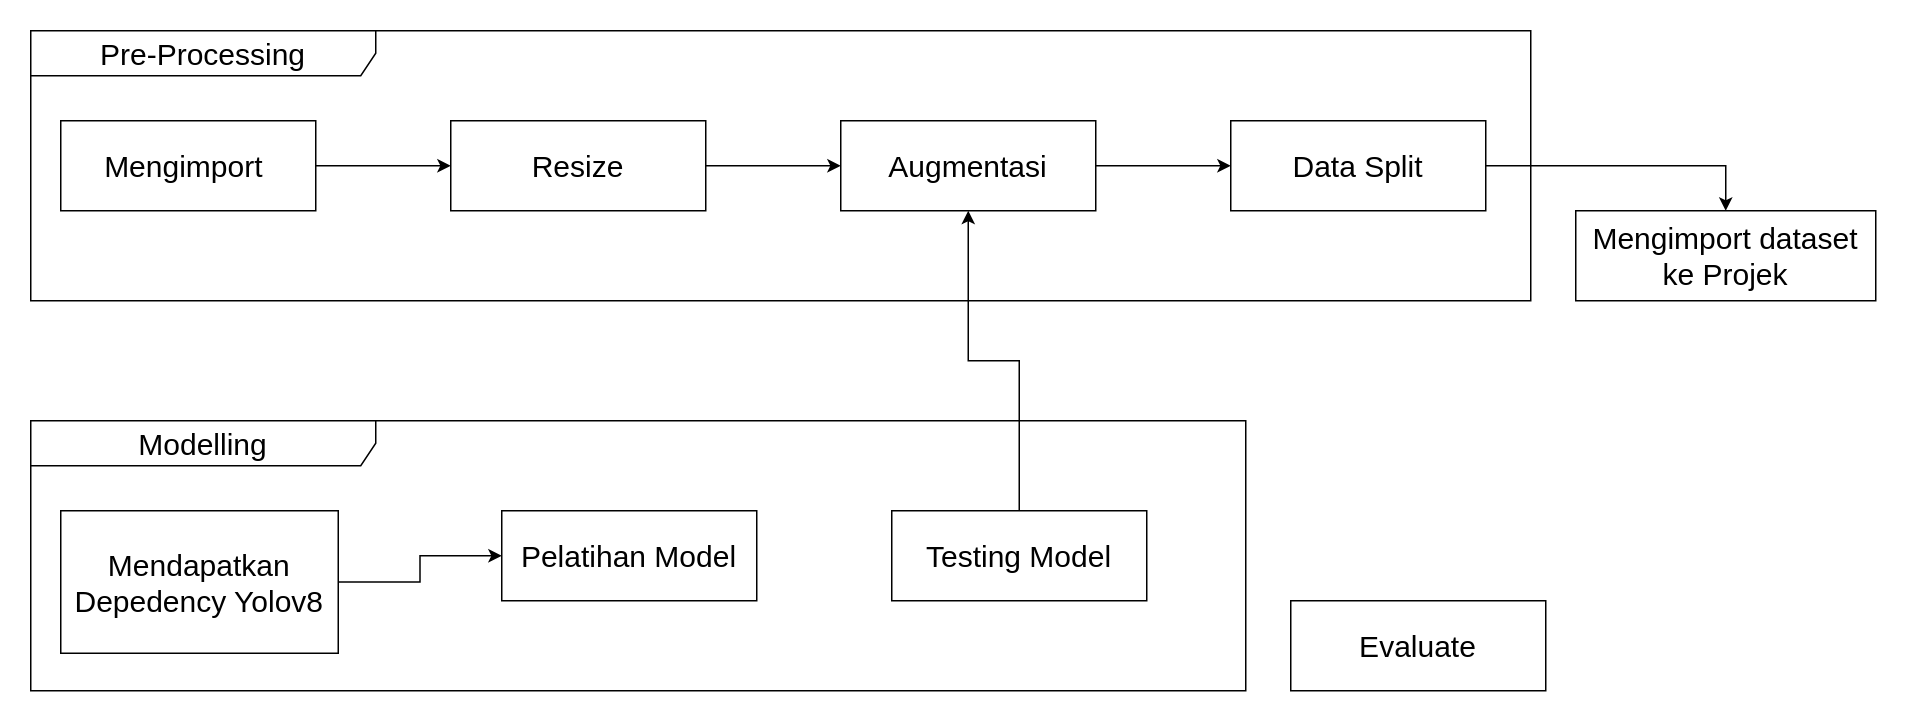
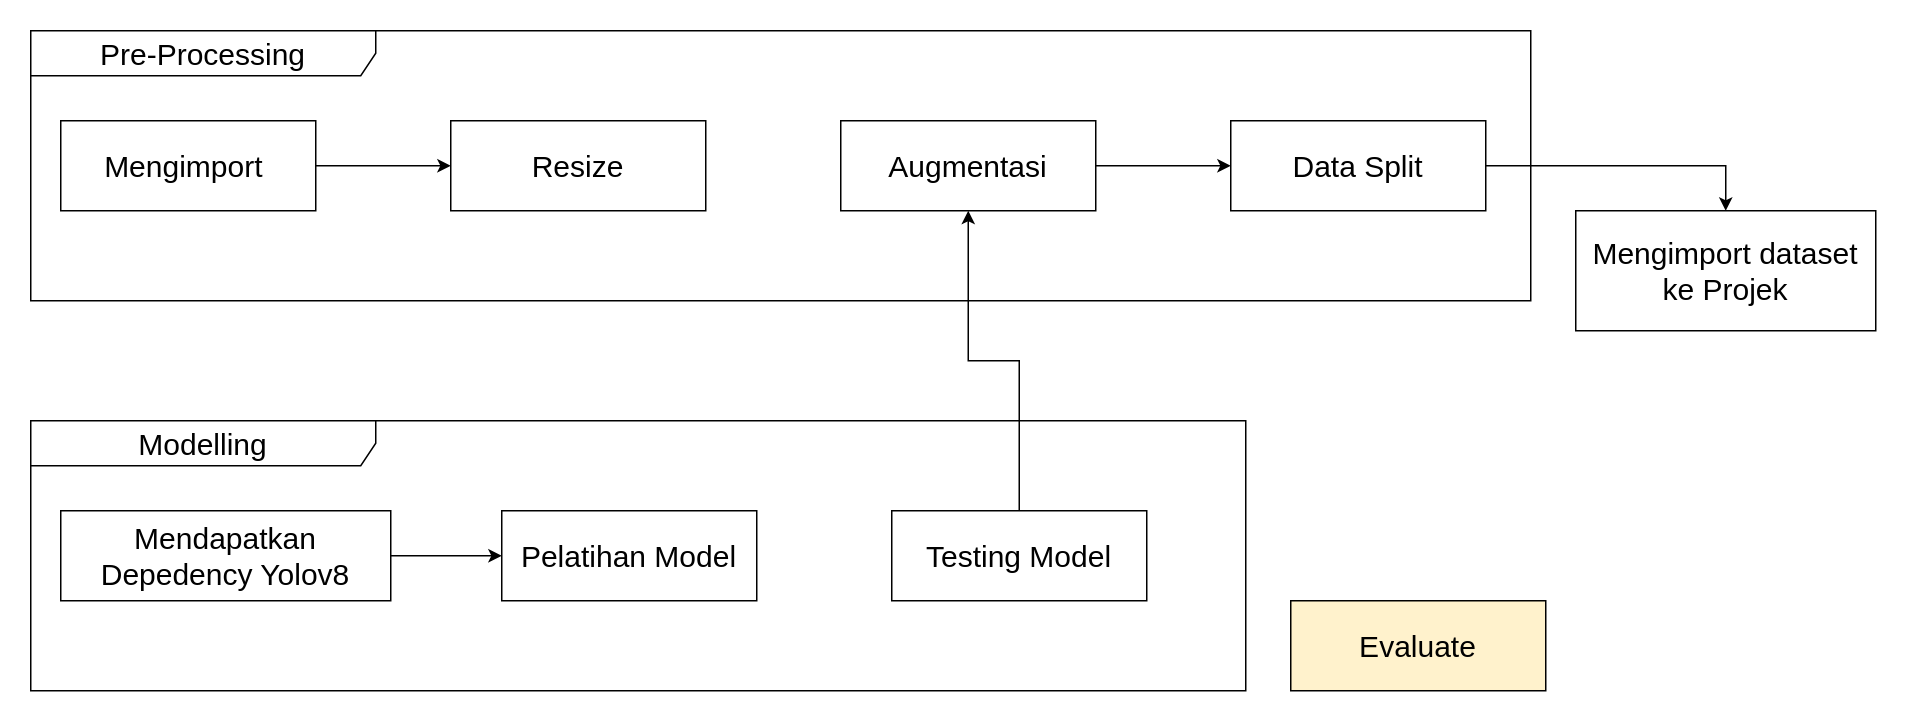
  <mxCell id="0" />
  <mxCell id="1" parent="0" />
  <mxCell id="2" value="&lt;font style=&quot;font-size: 20px;&quot;&gt;Pre-Processing&lt;/font&gt;" style="shape=umlFrame;whiteSpace=wrap;html=1;pointerEvents=0;recursiveResize=0;container=1;collapsible=0;width=230;height=30;" vertex="1" parent="1"><mxGeometry x="20" y="20" width="1000" height="180" as="geometry" /></mxCell>
  <mxCell id="3" style="edgeStyle=orthogonalEdgeStyle;rounded=0;orthogonalLoop=1;jettySize=auto;html=1;entryX=0;entryY=0.5;entryDx=0;entryDy=0;" edge="1" parent="2" source="4" target="6"><mxGeometry relative="1" as="geometry" /></mxCell>
  <mxCell id="4" value="&lt;font style=&quot;font-size: 20px;&quot;&gt;Mengimport&amp;nbsp;&lt;/font&gt;" style="rounded=0;whiteSpace=wrap;html=1;" vertex="1" parent="2"><mxGeometry x="20" y="60" width="170" height="60" as="geometry" /></mxCell>
- <mxCell id="5" style="edgeStyle=orthogonalEdgeStyle;rounded=0;orthogonalLoop=1;jettySize=auto;html=1;entryX=0;entryY=0.5;entryDx=0;entryDy=0;" edge="1" parent="2" source="6" target="8"><mxGeometry relative="1" as="geometry" /></mxCell>
  <mxCell id="6" value="&lt;font style=&quot;font-size: 20px;&quot;&gt;Resize&lt;/font&gt;" style="rounded=0;whiteSpace=wrap;html=1;" vertex="1" parent="2"><mxGeometry x="280" y="60" width="170" height="60" as="geometry" /></mxCell>
  <mxCell id="7" style="edgeStyle=orthogonalEdgeStyle;rounded=0;orthogonalLoop=1;jettySize=auto;html=1;entryX=0;entryY=0.5;entryDx=0;entryDy=0;" edge="1" parent="2" source="8" target="9"><mxGeometry relative="1" as="geometry" /></mxCell>
  <mxCell id="8" value="&lt;font style=&quot;font-size: 20px;&quot;&gt;Augmentasi&lt;/font&gt;" style="rounded=0;whiteSpace=wrap;html=1;" vertex="1" parent="2"><mxGeometry x="540" y="60" width="170" height="60" as="geometry" /></mxCell>
  <mxCell id="9" value="&lt;font style=&quot;font-size: 20px;&quot;&gt;Data Split&lt;/font&gt;" style="rounded=0;whiteSpace=wrap;html=1;" vertex="1" parent="2"><mxGeometry x="800" y="60" width="170" height="60" as="geometry" /></mxCell>
- <mxCell id="10" value="&lt;font style=&quot;font-size: 20px;&quot;&gt;Mengimport dataset ke Projek&lt;/font&gt;" style="rounded=0;whiteSpace=wrap;html=1;" vertex="1" parent="1"><mxGeometry x="1050" y="140" width="200" height="60" as="geometry" /></mxCell>
+ <mxCell id="10" value="&lt;font style=&quot;font-size: 20px;&quot;&gt;Mengimport dataset ke Projek&lt;/font&gt;" style="rounded=0;whiteSpace=wrap;html=1;" vertex="1" parent="1"><mxGeometry x="1050" y="140" width="200" height="80" as="geometry" /></mxCell>
  <mxCell id="11" style="edgeStyle=orthogonalEdgeStyle;rounded=0;orthogonalLoop=1;jettySize=auto;html=1;entryX=0.5;entryY=0;entryDx=0;entryDy=0;" edge="1" parent="1" source="9" target="10"><mxGeometry relative="1" as="geometry" /></mxCell>
  <mxCell id="12" value="&lt;font style=&quot;font-size: 20px;&quot;&gt;Modelling&lt;/font&gt;" style="shape=umlFrame;whiteSpace=wrap;html=1;pointerEvents=0;recursiveResize=0;container=1;collapsible=0;width=230;height=30;" vertex="1" parent="1"><mxGeometry x="20" y="280" width="810" height="180" as="geometry" /></mxCell>
  <mxCell id="13" style="edgeStyle=orthogonalEdgeStyle;rounded=0;orthogonalLoop=1;jettySize=auto;html=1;entryX=0;entryY=0.5;entryDx=0;entryDy=0;" edge="1" parent="12" source="14" target="15"><mxGeometry relative="1" as="geometry" /></mxCell>
- <mxCell id="14" value="&lt;font style=&quot;font-size: 20px;&quot;&gt;Mendapatkan Depedency Yolov8&lt;/font&gt;" style="rounded=0;whiteSpace=wrap;html=1;" vertex="1" parent="12"><mxGeometry x="20" y="60" width="185" height="95" as="geometry" /></mxCell>
+ <mxCell id="14" value="&lt;font style=&quot;font-size: 20px;&quot;&gt;Mendapatkan Depedency Yolov8&lt;/font&gt;" style="rounded=0;whiteSpace=wrap;html=1;" vertex="1" parent="12"><mxGeometry x="20" y="60" width="220" height="60" as="geometry" /></mxCell>
  <mxCell id="15" value="&lt;font style=&quot;font-size: 20px;&quot;&gt;Pelatihan Model&lt;/font&gt;" style="rounded=0;whiteSpace=wrap;html=1;" vertex="1" parent="12"><mxGeometry x="314" y="60" width="170" height="60" as="geometry" /></mxCell>
  <mxCell id="16" value="&lt;font style=&quot;font-size: 20px;&quot;&gt;Testing Model&lt;/font&gt;" style="rounded=0;whiteSpace=wrap;html=1;" vertex="1" parent="12"><mxGeometry x="574" y="60" width="170" height="60" as="geometry" /></mxCell>
- <mxCell id="17" value="&lt;font style=&quot;font-size: 20px;&quot;&gt;Evaluate&lt;/font&gt;" style="rounded=0;whiteSpace=wrap;html=1;" vertex="1" parent="1"><mxGeometry x="860" y="400" width="170" height="60" as="geometry" /></mxCell>
+ <mxCell id="17" value="&lt;font style=&quot;font-size: 20px;&quot;&gt;Evaluate&lt;/font&gt;" style="rounded=0;whiteSpace=wrap;html=1;fillColor=#fff2cc;" vertex="1" parent="1"><mxGeometry x="860" y="400" width="170" height="60" as="geometry" /></mxCell>
  <mxCell id="18" style="edgeStyle=orthogonalEdgeStyle;rounded=0;orthogonalLoop=1;jettySize=auto;html=1;" edge="1" parent="1" source="16" target="8"><mxGeometry relative="1" as="geometry" /></mxCell>
